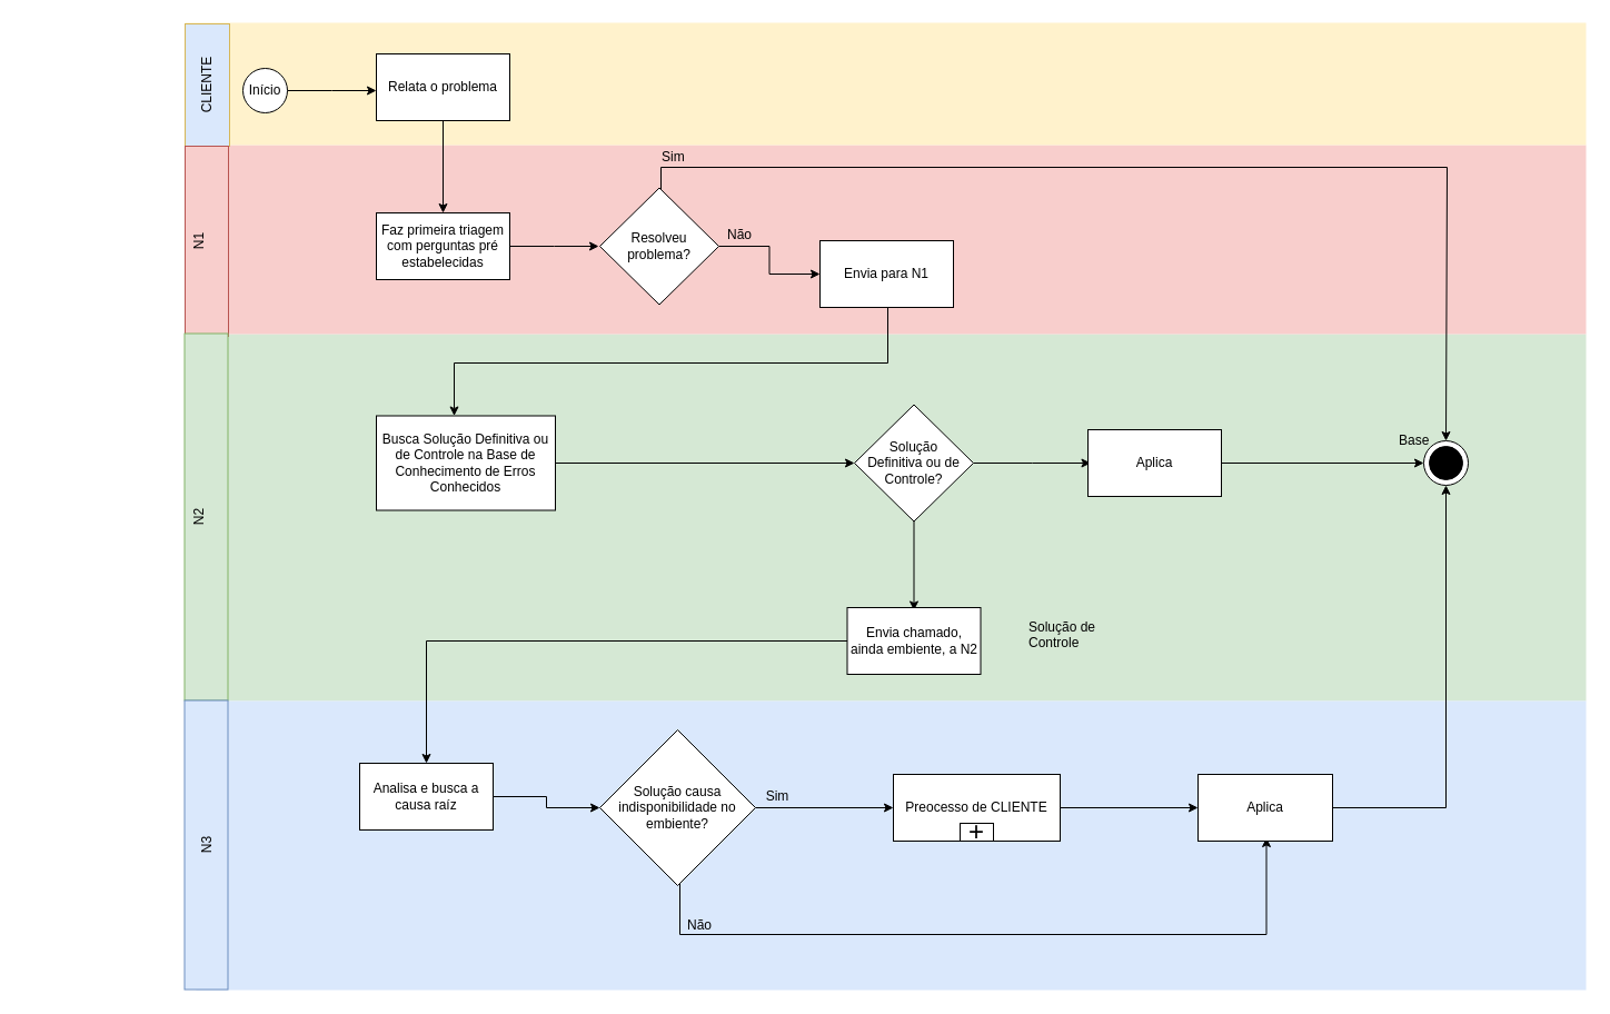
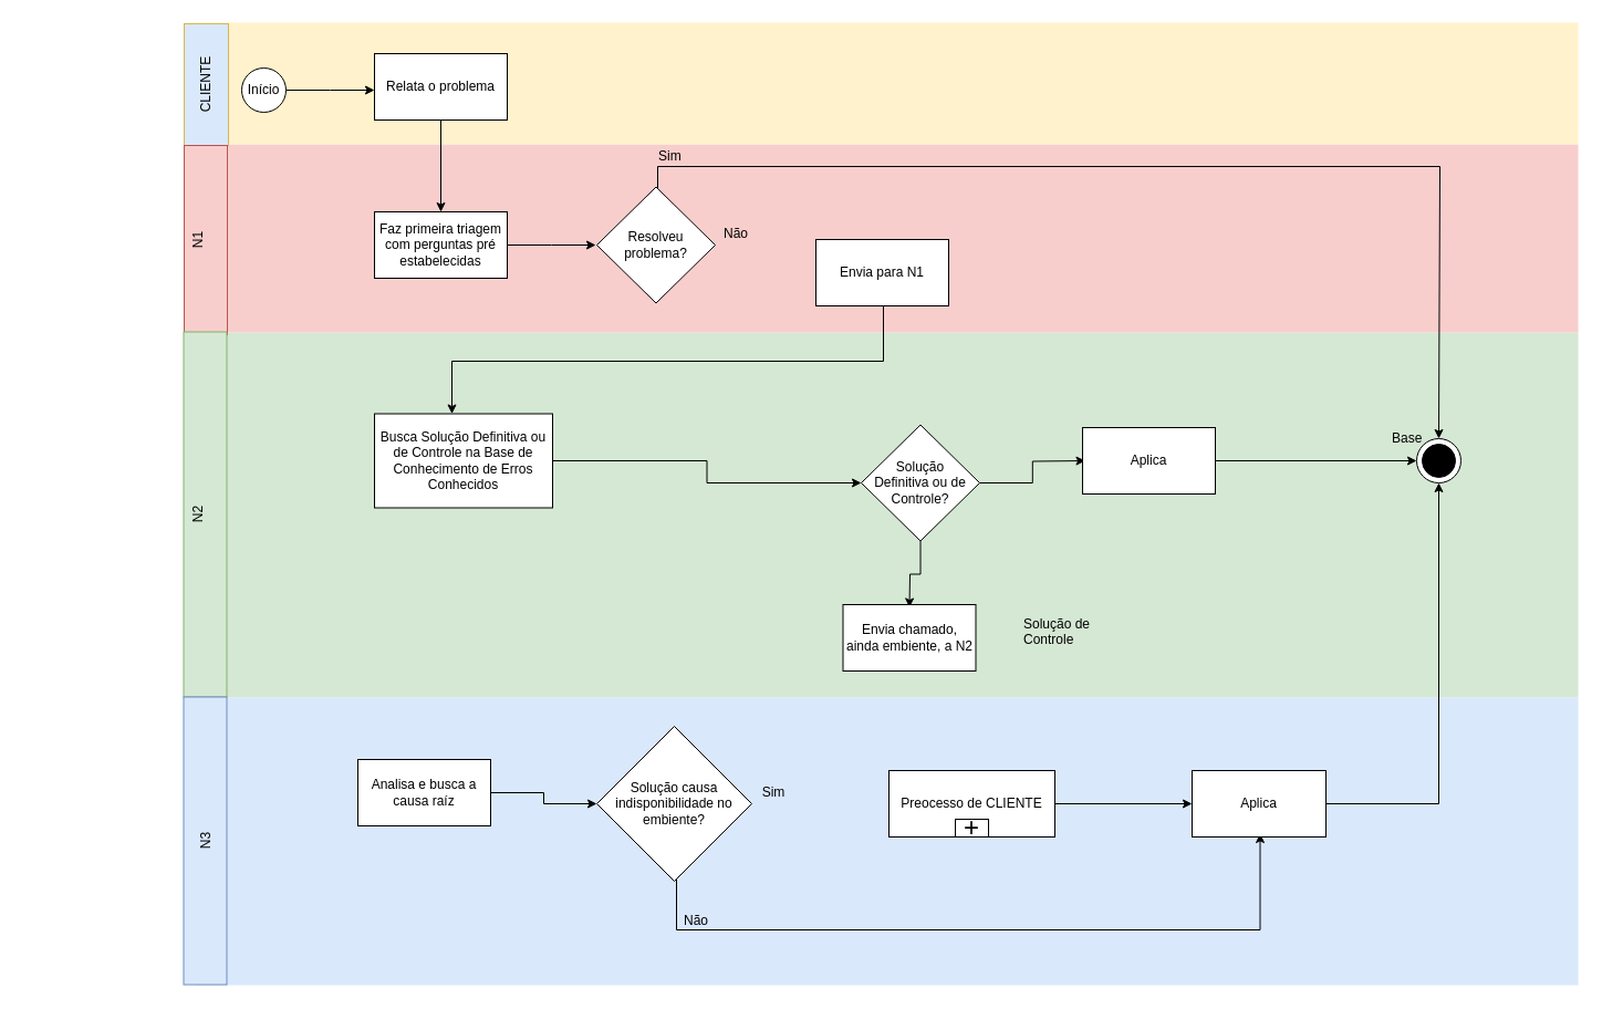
  <mxCell id="0" />
  <mxCell id="1" parent="0" />
  <mxCell id="2" value="" style="rounded=0;whiteSpace=wrap;html=1;fillColor=#d5e8d4;strokeColor=none;" parent="1" vertex="1"><mxGeometry x="176" y="300" width="1250" height="330" as="geometry" /></mxCell>
  <mxCell id="3" value="" style="rounded=0;whiteSpace=wrap;html=1;fillColor=#f8cecc;strokeColor=none;" parent="1" vertex="1"><mxGeometry x="176" y="130" width="1250" height="170" as="geometry" /></mxCell>
  <mxCell id="4" value="" style="rounded=0;whiteSpace=wrap;html=1;fillColor=#dae8fc;strokeColor=none;" parent="1" vertex="1"><mxGeometry x="176" y="630" width="1250" height="260" as="geometry" /></mxCell>
  <mxCell id="5" value="" style="rounded=0;whiteSpace=wrap;html=1;fillColor=#fff2cc;strokeColor=none;" parent="1" vertex="1"><mxGeometry x="166" y="20" width="1260" height="110" as="geometry" /></mxCell>
  <mxCell id="6" value="" style="edgeStyle=orthogonalEdgeStyle;rounded=0;orthogonalLoop=1;jettySize=auto;html=1;" parent="1" source="7" edge="1"><mxGeometry relative="1" as="geometry"><mxPoint x="338" y="81" as="targetPoint" /></mxGeometry></mxCell>
  <mxCell id="7" value="Início" style="ellipse;whiteSpace=wrap;html=1;aspect=fixed;" parent="1" vertex="1"><mxGeometry x="218" y="61" width="40" height="40" as="geometry" /></mxCell>
  <mxCell id="8" value="" style="edgeStyle=orthogonalEdgeStyle;rounded=0;orthogonalLoop=1;jettySize=auto;html=1;" parent="1" source="9" target="11" edge="1"><mxGeometry relative="1" as="geometry" /></mxCell>
  <mxCell id="9" value="Relata o problema" style="rounded=0;whiteSpace=wrap;html=1;" parent="1" vertex="1"><mxGeometry x="338" y="48" width="120" height="60" as="geometry" /></mxCell>
  <mxCell id="10" value="" style="edgeStyle=orthogonalEdgeStyle;rounded=0;orthogonalLoop=1;jettySize=auto;html=1;" parent="1" source="11" edge="1"><mxGeometry relative="1" as="geometry"><mxPoint x="538" y="221" as="targetPoint" /></mxGeometry></mxCell>
  <mxCell id="11" value="Faz primeira triagem com perguntas pré estabelecidas" style="rounded=0;whiteSpace=wrap;html=1;" parent="1" vertex="1"><mxGeometry x="338" y="191" width="120" height="60" as="geometry" /></mxCell>
- <mxCell id="12" value="" style="edgeStyle=orthogonalEdgeStyle;rounded=0;orthogonalLoop=1;jettySize=auto;html=1;" parent="1" source="14" target="16" edge="1"><mxGeometry relative="1" as="geometry"><mxPoint x="592.5" y="353.5" as="targetPoint" /></mxGeometry></mxCell>
  <mxCell id="13" value="" style="edgeStyle=orthogonalEdgeStyle;rounded=0;orthogonalLoop=1;jettySize=auto;html=1;entryX=0.5;entryY=0;entryDx=0;entryDy=0;" parent="1" source="14" target="24" edge="1"><mxGeometry relative="1" as="geometry"><mxPoint x="1358" y="296" as="targetPoint" /><Array as="points"><mxPoint x="594" y="150" /><mxPoint x="1301" y="150" /></Array></mxGeometry></mxCell>
  <mxCell id="14" value="Resolveu problema?" style="rhombus;whiteSpace=wrap;html=1;" parent="1" vertex="1"><mxGeometry x="539" y="168.5" width="107" height="105" as="geometry" /></mxCell>
  <mxCell id="15" value="" style="edgeStyle=orthogonalEdgeStyle;rounded=0;orthogonalLoop=1;jettySize=auto;html=1;" parent="1" source="16" target="18" edge="1"><mxGeometry relative="1" as="geometry"><Array as="points"><mxPoint x="798" y="326" /><mxPoint x="408" y="326" /></Array></mxGeometry></mxCell>
  <mxCell id="16" value="Envia para N1" style="rounded=0;whiteSpace=wrap;html=1;" parent="1" vertex="1"><mxGeometry x="737" y="216" width="120" height="60" as="geometry" /></mxCell>
  <mxCell id="17" value="" style="edgeStyle=orthogonalEdgeStyle;rounded=0;orthogonalLoop=1;jettySize=auto;html=1;entryX=0;entryY=0.5;entryDx=0;entryDy=0;" parent="1" source="18" target="21" edge="1"><mxGeometry relative="1" as="geometry"><mxPoint x="753" y="416" as="targetPoint" /></mxGeometry></mxCell>
  <mxCell id="18" value="Busca Solução Definitiva ou de Controle na Base de Conhecimento de Erros Conhecidos" style="rounded=0;whiteSpace=wrap;html=1;" parent="1" vertex="1"><mxGeometry x="338" y="373.5" width="161" height="85" as="geometry" /></mxCell>
  <mxCell id="19" value="" style="edgeStyle=orthogonalEdgeStyle;rounded=0;orthogonalLoop=1;jettySize=auto;html=1;" parent="1" source="21" edge="1"><mxGeometry relative="1" as="geometry"><mxPoint x="980.5" y="416" as="targetPoint" /></mxGeometry></mxCell>
  <mxCell id="20" value="" style="edgeStyle=orthogonalEdgeStyle;rounded=0;orthogonalLoop=1;jettySize=auto;html=1;" parent="1" source="21" edge="1"><mxGeometry relative="1" as="geometry"><mxPoint x="821.5" y="548.5" as="targetPoint" /></mxGeometry></mxCell>
- <mxCell id="21" value="Solução &lt;br&gt;Definitiva ou de Controle?" style="rhombus;whiteSpace=wrap;html=1;" parent="1" vertex="1"><mxGeometry x="768" y="363.5" width="107" height="105" as="geometry" /></mxCell>
+ <mxCell id="21" value="Solução &lt;br&gt;Definitiva ou de Controle?" style="rhombus;whiteSpace=wrap;html=1;" parent="1" vertex="1"><mxGeometry x="778" y="383.5" width="107" height="105" as="geometry" /></mxCell>
  <mxCell id="22" value="" style="edgeStyle=orthogonalEdgeStyle;rounded=0;orthogonalLoop=1;jettySize=auto;html=1;entryX=0;entryY=0.5;entryDx=0;entryDy=0;" parent="1" source="23" target="24" edge="1"><mxGeometry relative="1" as="geometry"><mxPoint x="1178" y="416" as="targetPoint" /></mxGeometry></mxCell>
  <mxCell id="23" value="Aplica" style="rounded=0;whiteSpace=wrap;html=1;" parent="1" vertex="1"><mxGeometry x="978" y="386" width="120" height="60" as="geometry" /></mxCell>
  <mxCell id="24" value="&lt;br&gt;&lt;br&gt;" style="ellipse;whiteSpace=wrap;html=1;aspect=fixed;" parent="1" vertex="1"><mxGeometry x="1280" y="396" width="40" height="40" as="geometry" /></mxCell>
  <mxCell id="25" value="&lt;br&gt;&lt;br&gt;" style="ellipse;whiteSpace=wrap;html=1;aspect=fixed;fillColor=#000000;" parent="1" vertex="1"><mxGeometry x="1285" y="401" width="30" height="30" as="geometry" /></mxCell>
- <mxCell id="26" value="" style="edgeStyle=orthogonalEdgeStyle;rounded=0;orthogonalLoop=1;jettySize=auto;html=1;" parent="1" source="27" target="29" edge="1"><mxGeometry relative="1" as="geometry" /></mxCell>
  <mxCell id="27" value="Envia chamado, ainda embiente, a N2&lt;br&gt;" style="rounded=0;whiteSpace=wrap;html=1;fillColor=#FFFFFF;" parent="1" vertex="1"><mxGeometry x="761.5" y="546" width="120" height="60" as="geometry" /></mxCell>
  <mxCell id="28" value="" style="edgeStyle=orthogonalEdgeStyle;rounded=0;orthogonalLoop=1;jettySize=auto;html=1;entryX=0;entryY=0.5;entryDx=0;entryDy=0;" parent="1" source="29" target="32" edge="1"><mxGeometry relative="1" as="geometry"><mxPoint x="538" y="686" as="targetPoint" /></mxGeometry></mxCell>
  <mxCell id="29" value="Analisa e busca a causa raíz&lt;br&gt;" style="rounded=0;whiteSpace=wrap;html=1;fillColor=#FFFFFF;" parent="1" vertex="1"><mxGeometry x="323" y="686" width="120" height="60" as="geometry" /></mxCell>
- <mxCell id="30" value="" style="edgeStyle=orthogonalEdgeStyle;rounded=0;orthogonalLoop=1;jettySize=auto;html=1;entryX=0;entryY=0.5;entryDx=0;entryDy=0;" parent="1" source="32" target="34" edge="1"><mxGeometry relative="1" as="geometry"><mxPoint x="759" y="726" as="targetPoint" /></mxGeometry></mxCell>
  <mxCell id="31" value="" style="edgeStyle=orthogonalEdgeStyle;rounded=0;orthogonalLoop=1;jettySize=auto;html=1;entryX=0.5;entryY=1;entryDx=0;entryDy=0;" parent="1" edge="1"><mxGeometry relative="1" as="geometry"><mxPoint x="611" y="792" as="sourcePoint" /><mxPoint x="1138.5" y="753" as="targetPoint" /><Array as="points"><mxPoint x="611" y="840" /><mxPoint x="1139" y="840" /></Array></mxGeometry></mxCell>
  <mxCell id="32" value="Solução causa indisponibilidade no embiente?" style="rhombus;whiteSpace=wrap;html=1;fillColor=#FFFFFF;" parent="1" vertex="1"><mxGeometry x="539" y="656" width="140" height="140" as="geometry" /></mxCell>
  <mxCell id="33" value="" style="edgeStyle=orthogonalEdgeStyle;rounded=0;orthogonalLoop=1;jettySize=auto;html=1;" parent="1" source="34" target="36" edge="1"><mxGeometry relative="1" as="geometry" /></mxCell>
  <mxCell id="34" value="Preocesso de CLIENTE" style="rounded=0;whiteSpace=wrap;html=1;fillColor=#FFFFFF;" parent="1" vertex="1"><mxGeometry x="803" y="696" width="150" height="60" as="geometry" /></mxCell>
  <mxCell id="35" value="" style="edgeStyle=orthogonalEdgeStyle;rounded=0;orthogonalLoop=1;jettySize=auto;html=1;entryX=0.5;entryY=1;entryDx=0;entryDy=0;" parent="1" source="36" target="24" edge="1"><mxGeometry relative="1" as="geometry"><mxPoint x="1278" y="726" as="targetPoint" /></mxGeometry></mxCell>
  <mxCell id="36" value="Aplica&lt;br&gt;" style="rounded=0;whiteSpace=wrap;html=1;fillColor=#FFFFFF;" parent="1" vertex="1"><mxGeometry x="1077" y="696" width="121" height="60" as="geometry" /></mxCell>
  <mxCell id="37" value="Sim" style="text;html=1;resizable=0;points=[];autosize=1;align=left;verticalAlign=top;spacingTop=-4;" parent="1" vertex="1"><mxGeometry x="592.5" y="131" width="40" height="20" as="geometry" /></mxCell>
  <mxCell id="38" value="Não" style="text;html=1;resizable=0;points=[];autosize=1;align=left;verticalAlign=top;spacingTop=-4;" parent="1" vertex="1"><mxGeometry x="652" y="201" width="40" height="20" as="geometry" /></mxCell>
  <mxCell id="39" value="Solução de&lt;br&gt;Controle&lt;br&gt;" style="text;html=1;resizable=0;points=[];autosize=1;align=left;verticalAlign=top;spacingTop=-4;" parent="1" vertex="1"><mxGeometry x="923" y="554" width="80" height="30" as="geometry" /></mxCell>
  <mxCell id="40" value="&lt;font style=&quot;font-size: 24px&quot;&gt;+&lt;/font&gt;" style="rounded=0;whiteSpace=wrap;html=1;fillColor=#FFFFFF;" parent="1" vertex="1"><mxGeometry x="863" y="740" width="30" height="16" as="geometry" /></mxCell>
  <mxCell id="41" value="Sim" style="text;html=1;strokeColor=none;fillColor=none;align=center;verticalAlign=middle;whiteSpace=wrap;rounded=0;" parent="1" vertex="1"><mxGeometry x="679" y="706" width="40" height="20" as="geometry" /></mxCell>
  <mxCell id="42" value="Não" style="text;html=1;resizable=0;points=[];autosize=1;align=left;verticalAlign=top;spacingTop=-4;" parent="1" vertex="1"><mxGeometry x="616" y="822" width="40" height="20" as="geometry" /></mxCell>
  <mxCell id="43" value="Base" style="text;html=1;resizable=0;points=[];autosize=1;align=left;verticalAlign=top;spacingTop=-4;" parent="1" vertex="1"><mxGeometry x="1256" y="386" width="40" height="20" as="geometry" /></mxCell>
  <mxCell id="44" value="CLIENTE" style="rounded=0;whiteSpace=wrap;html=1;fillColor=#dae8fc;rotation=-90;strokeColor=#d6b656;" parent="1" vertex="1"><mxGeometry x="131" y="56" width="110" height="40" as="geometry" /></mxCell>
  <mxCell id="45" value="N1&lt;br&gt;&lt;br&gt;" style="rounded=0;whiteSpace=wrap;html=1;fillColor=#f8cecc;rotation=-90;strokeColor=#b85450;" parent="1" vertex="1"><mxGeometry x="100" y="197" width="171" height="39" as="geometry" /></mxCell>
  <mxCell id="46" value="N2&lt;br&gt;&lt;br&gt;" style="rounded=0;whiteSpace=wrap;html=1;fillColor=#d5e8d4;rotation=-90;strokeColor=#82b366;" parent="1" vertex="1"><mxGeometry x="20" y="445" width="330" height="39" as="geometry" /></mxCell>
  <mxCell id="47" value="N3" style="rounded=0;whiteSpace=wrap;html=1;fillColor=#dae8fc;rotation=-90;strokeColor=#6c8ebf;" parent="1" vertex="1"><mxGeometry x="55" y="740" width="260" height="39" as="geometry" /></mxCell>
